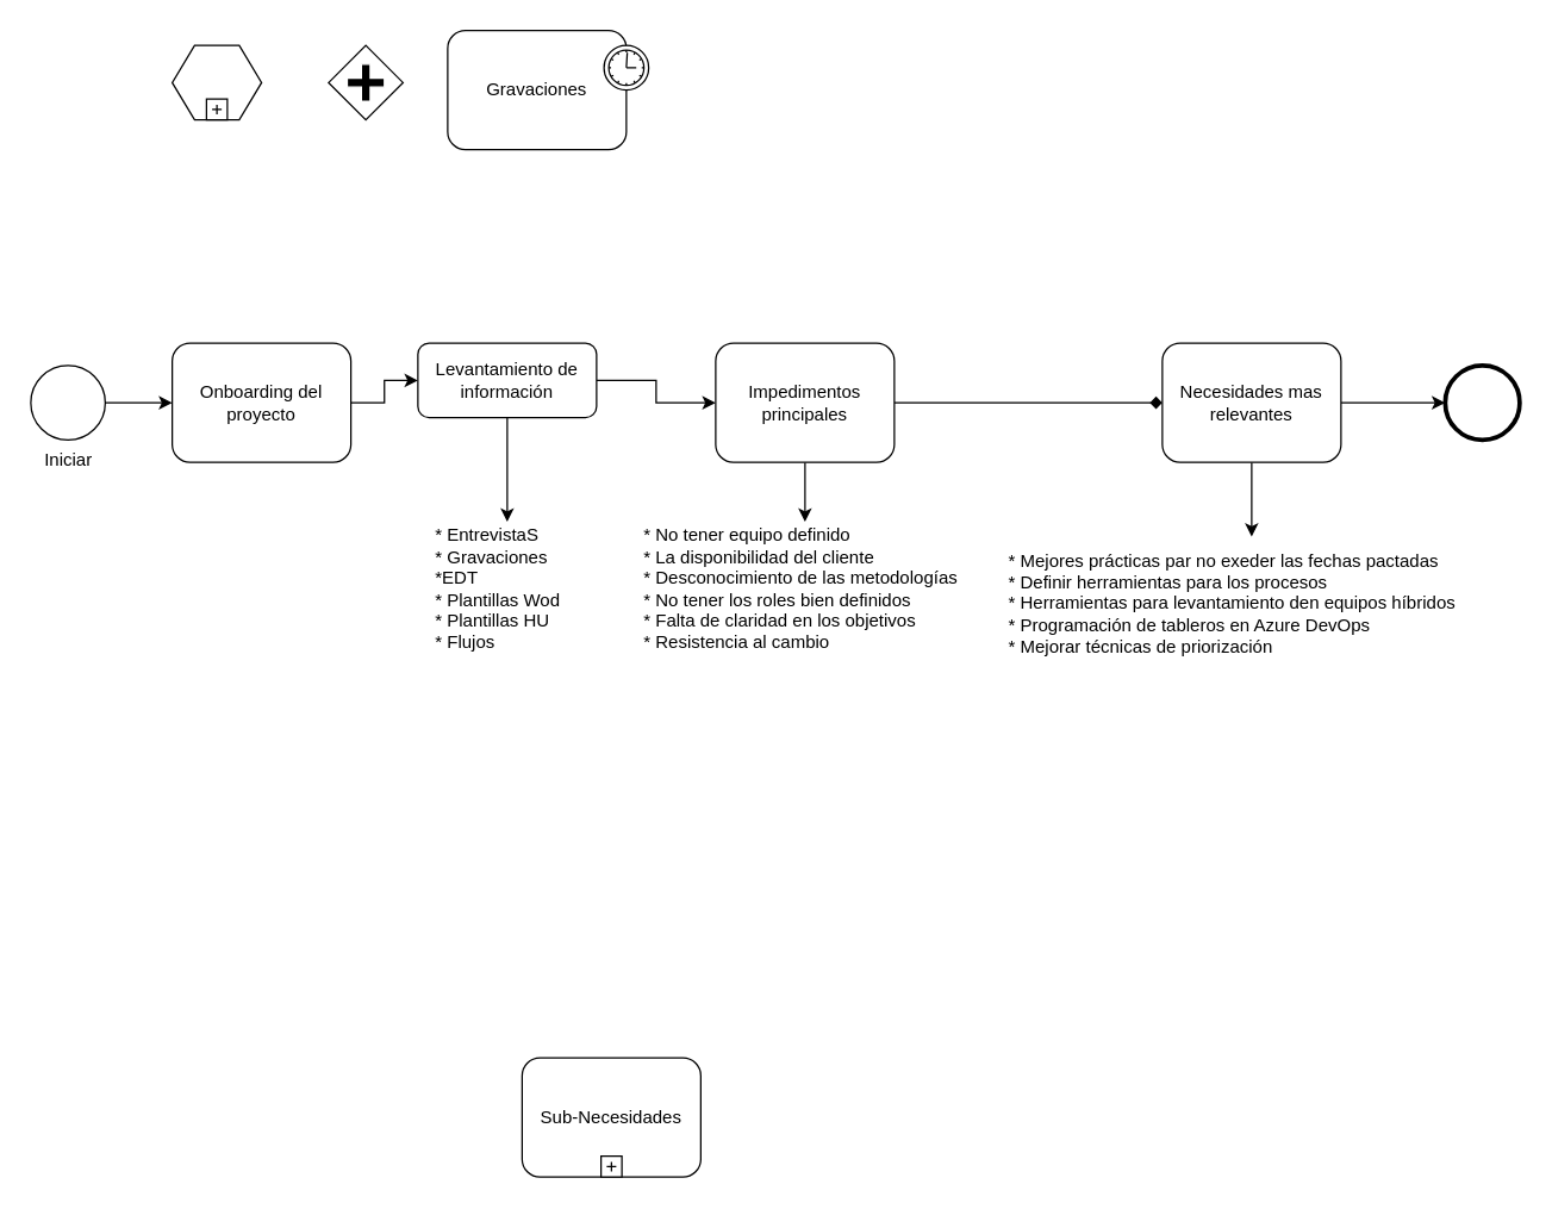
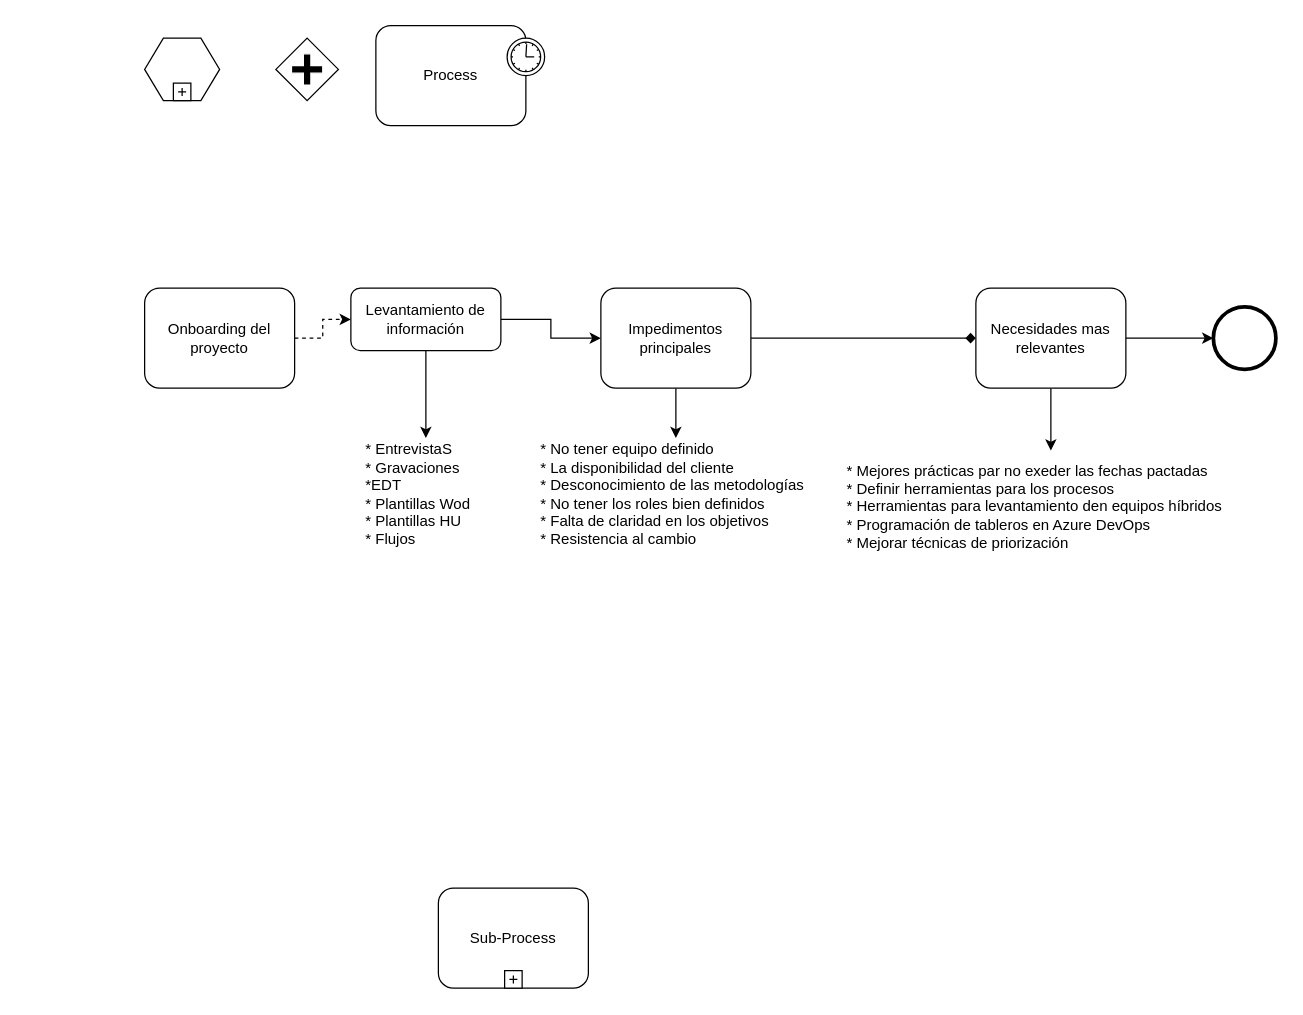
  <mxCell id="0" />
  <mxCell id="1" parent="0" />
- <mxCell id="2" value="Iniciar" style="shape=mxgraph.bpmn.shape;html=1;verticalLabelPosition=bottom;labelBackgroundColor=#ffffff;verticalAlign=top;perimeter=ellipsePerimeter;outline=standard;symbol=general;" parent="1" vertex="1"><mxGeometry x="20" y="245" width="50" height="50" as="geometry" /></mxCell>
  <mxCell id="3" value="Onboarding del proyecto" style="shape=ext;rounded=1;html=1;whiteSpace=wrap;" parent="1" vertex="1"><mxGeometry x="115" y="230" width="120" height="80" as="geometry" /></mxCell>
  <mxCell id="4" value="" style="edgeStyle=orthogonalEdgeStyle;rounded=0;orthogonalLoop=1;jettySize=auto;html=1;" edge="1" parent="1" source="5" target="20"><mxGeometry relative="1" as="geometry" /></mxCell>
  <mxCell id="5" value="Levantamiento de información" style="shape=ext;rounded=1;html=1;whiteSpace=wrap;" parent="1" vertex="1"><mxGeometry x="280" y="230" width="120" height="50" as="geometry" /></mxCell>
  <mxCell id="6" value="" style="shape=hexagon;whiteSpace=wrap;html=1;perimeter=hexagonPerimeter;" parent="1" vertex="1"><mxGeometry x="115" y="30" width="60" height="50" as="geometry" /></mxCell>
  <mxCell id="7" value="" style="html=1;shape=plus;" parent="6" vertex="1"><mxGeometry x="0.5" y="1" width="14" height="14" relative="1" as="geometry"><mxPoint x="-7" y="-14" as="offset" /></mxGeometry></mxCell>
  <mxCell id="8" value="" style="shape=mxgraph.bpmn.shape;html=1;verticalLabelPosition=bottom;labelBackgroundColor=#ffffff;verticalAlign=top;perimeter=ellipsePerimeter;outline=end;symbol=general;" parent="1" vertex="1"><mxGeometry x="970" y="245" width="50" height="50" as="geometry" /></mxCell>
- <mxCell id="9" style="edgeStyle=orthogonalEdgeStyle;rounded=0;html=1;jettySize=auto;orthogonalLoop=1;" parent="1" source="2" target="3" edge="1"><mxGeometry relative="1" as="geometry" /></mxCell>
- <mxCell id="10" style="edgeStyle=orthogonalEdgeStyle;rounded=0;html=1;jettySize=auto;orthogonalLoop=1;" parent="1" source="3" target="5" edge="1"><mxGeometry relative="1" as="geometry" /></mxCell>
+ <mxCell id="10" style="edgeStyle=orthogonalEdgeStyle;rounded=0;html=1;jettySize=auto;orthogonalLoop=1;dashed=1;" parent="1" source="3" target="5" edge="1"><mxGeometry relative="1" as="geometry" /></mxCell>
  <mxCell id="11" style="edgeStyle=orthogonalEdgeStyle;rounded=0;html=1;jettySize=auto;orthogonalLoop=1;entryX=0.5;entryY=0;entryDx=0;entryDy=0;" parent="1" source="5" edge="1" target="17"><mxGeometry relative="1" as="geometry"><mxPoint x="440" y="350" as="targetPoint" /></mxGeometry></mxCell>
  <mxCell id="12" value="" style="shape=mxgraph.bpmn.shape;html=1;verticalLabelPosition=bottom;labelBackgroundColor=#ffffff;verticalAlign=top;perimeter=rhombusPerimeter;background=gateway;outline=none;symbol=parallelGw;" parent="1" vertex="1"><mxGeometry x="220" y="30" width="50" height="50" as="geometry" /></mxCell>
- <mxCell id="13" value="Gravaciones" style="html=1;whiteSpace=wrap;rounded=1;" parent="1" vertex="1"><mxGeometry x="300" y="20" width="120" height="80" as="geometry" /></mxCell>
+ <mxCell id="13" value="Process" style="html=1;whiteSpace=wrap;rounded=1;" parent="1" vertex="1"><mxGeometry x="300" y="20" width="120" height="80" as="geometry" /></mxCell>
  <mxCell id="14" value="" style="shape=mxgraph.bpmn.timer_start;perimeter=ellipsePerimeter;html=1;labelPosition=right;labelBackgroundColor=#ffffff;align=left;" parent="13" vertex="1"><mxGeometry x="1" width="30" height="30" relative="1" as="geometry"><mxPoint x="-15" y="10" as="offset" /></mxGeometry></mxCell>
- <mxCell id="15" value="Sub-Necesidades" style="html=1;whiteSpace=wrap;rounded=1;" parent="1" vertex="1"><mxGeometry x="350" y="710" width="120" height="80" as="geometry" /></mxCell>
+ <mxCell id="15" value="Sub-Process" style="html=1;whiteSpace=wrap;rounded=1;" parent="1" vertex="1"><mxGeometry x="350" y="710" width="120" height="80" as="geometry" /></mxCell>
  <mxCell id="16" value="" style="html=1;shape=plus;" parent="15" vertex="1"><mxGeometry x="0.5" y="1" width="14" height="14" relative="1" as="geometry"><mxPoint x="-7" y="-14" as="offset" /></mxGeometry></mxCell>
  <mxCell id="17" value="* EntrevistaS&lt;div&gt;* Gravaciones&lt;/div&gt;&lt;div&gt;*EDT&lt;/div&gt;&lt;div&gt;* Plantillas Wod&lt;/div&gt;&lt;div&gt;* Plantillas HU&lt;/div&gt;&lt;div&gt;* Flujos&lt;/div&gt;" style="text;html=1;align=left;verticalAlign=middle;whiteSpace=wrap;rounded=0;" parent="1" vertex="1"><mxGeometry x="290" y="350" width="100" height="90" as="geometry" /></mxCell>
  <mxCell id="18" style="edgeStyle=orthogonalEdgeStyle;rounded=0;orthogonalLoop=1;jettySize=auto;html=1;" edge="1" parent="1" source="20" target="21"><mxGeometry relative="1" as="geometry" /></mxCell>
  <mxCell id="19" value="" style="edgeStyle=orthogonalEdgeStyle;rounded=0;orthogonalLoop=1;jettySize=auto;html=1;endArrow=diamond;" edge="1" parent="1" source="20" target="24"><mxGeometry relative="1" as="geometry" /></mxCell>
  <mxCell id="20" value="Impedimentos principales" style="shape=ext;rounded=1;html=1;whiteSpace=wrap;" vertex="1" parent="1"><mxGeometry x="480" y="230" width="120" height="80" as="geometry" /></mxCell>
  <mxCell id="21" value="* No tener equipo definido&lt;div&gt;* La disponibilidad del cliente&lt;/div&gt;&lt;div&gt;* Desconocimiento de las metodologías&lt;/div&gt;&lt;div&gt;* No tener los roles bien definidos&lt;/div&gt;&lt;div&gt;* Falta de claridad en los objetivos&lt;/div&gt;&lt;div&gt;* Resistencia al cambio&lt;/div&gt;" style="text;html=1;align=left;verticalAlign=middle;whiteSpace=wrap;rounded=0;" vertex="1" parent="1"><mxGeometry x="430" y="350" width="220" height="90" as="geometry" /></mxCell>
  <mxCell id="22" style="edgeStyle=orthogonalEdgeStyle;rounded=0;orthogonalLoop=1;jettySize=auto;html=1;" edge="1" parent="1" source="24" target="25"><mxGeometry relative="1" as="geometry" /></mxCell>
  <mxCell id="23" value="" style="edgeStyle=orthogonalEdgeStyle;rounded=0;orthogonalLoop=1;jettySize=auto;html=1;" edge="1" parent="1" source="24" target="8"><mxGeometry relative="1" as="geometry" /></mxCell>
  <mxCell id="24" value="Necesidades mas relevantes" style="shape=ext;rounded=1;html=1;whiteSpace=wrap;" vertex="1" parent="1"><mxGeometry x="780" y="230" width="120" height="80" as="geometry" /></mxCell>
  <mxCell id="25" value="* Mejores prácticas par no exeder las fechas pactadas&lt;div&gt;* Definir herramientas para los procesos&lt;/div&gt;&lt;div&gt;* Herramientas para levantamiento den equipos híbridos&lt;/div&gt;&lt;div&gt;* Programación de tableros en Azure DevOps&lt;/div&gt;&lt;div&gt;* Mejorar técnicas de priorización&lt;/div&gt;" style="text;html=1;align=left;verticalAlign=middle;whiteSpace=wrap;rounded=0;" vertex="1" parent="1"><mxGeometry x="675" y="360" width="330" height="90" as="geometry" /></mxCell>
